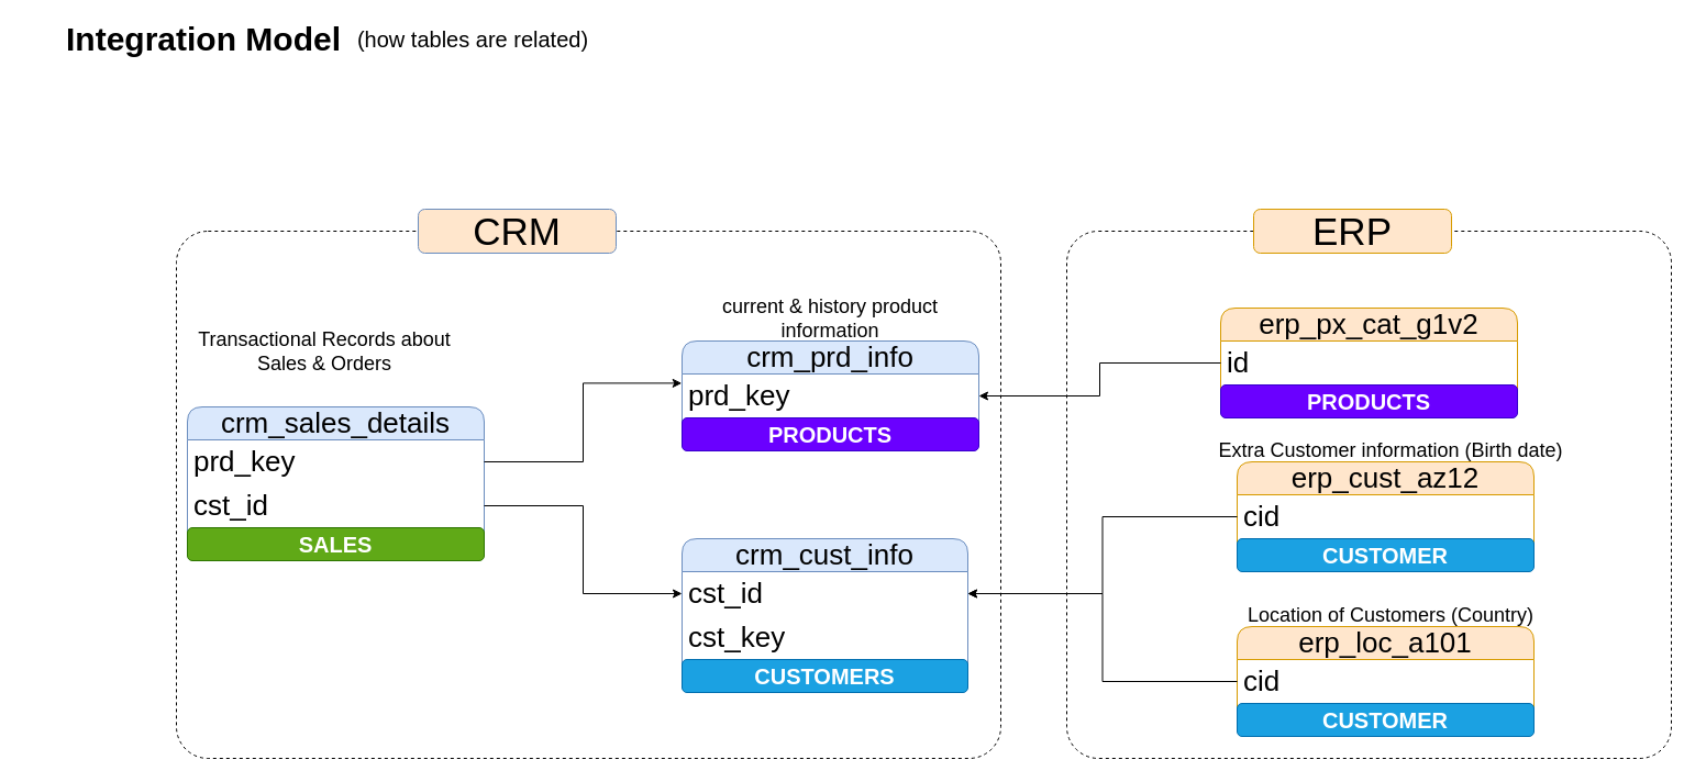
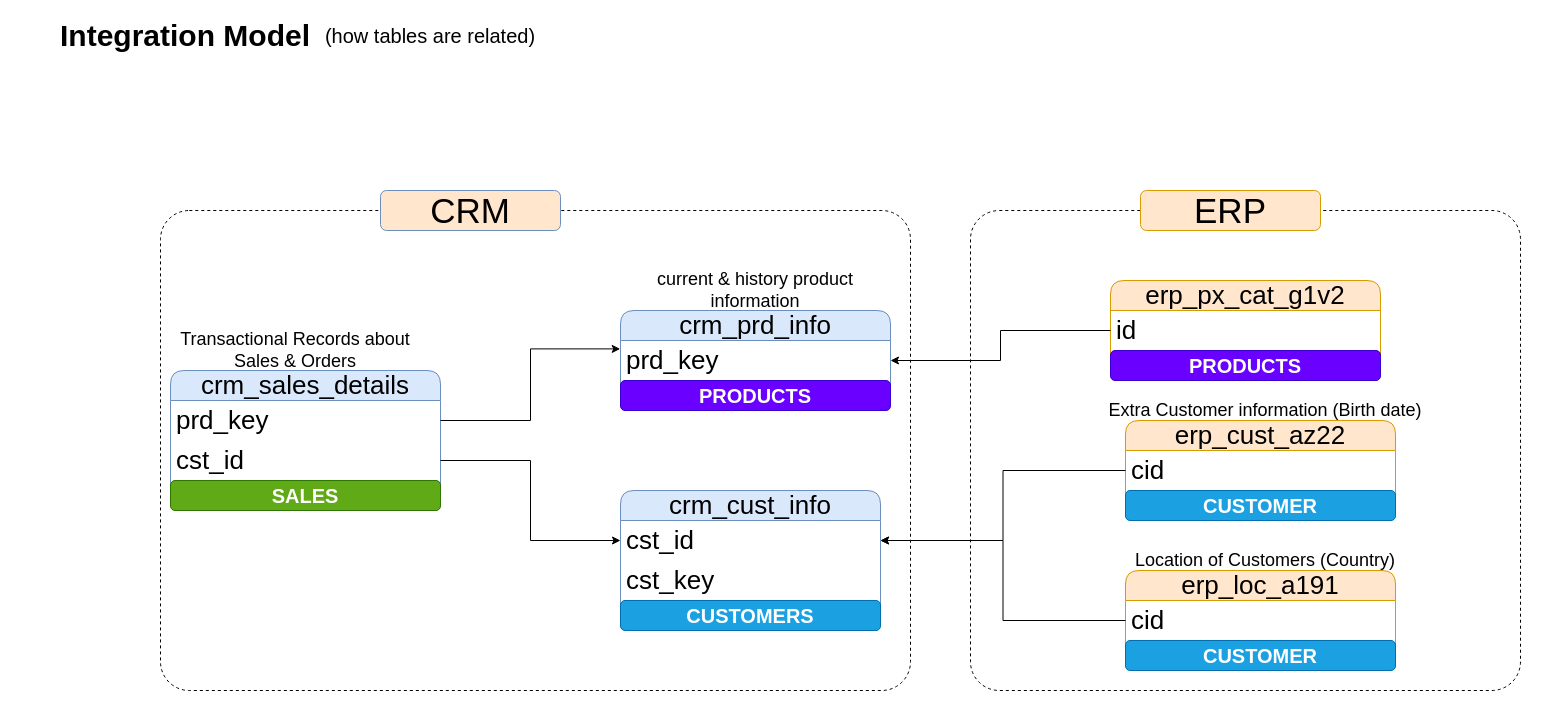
  <mxCell id="0" />
  <mxCell id="1" parent="0" />
  <mxCell id="2" value="&lt;b&gt;&lt;font style=&quot;font-size: 30px;&quot;&gt;Integration Model&lt;/font&gt;&lt;/b&gt;" style="text;html=1;align=center;verticalAlign=middle;whiteSpace=wrap;rounded=0;" parent="1" vertex="1"><mxGeometry x="20" y="20" width="330" height="30" as="geometry" /></mxCell>
  <mxCell id="3" value="&lt;font style=&quot;font-size: 20px;&quot;&gt;(how tables are related)&lt;/font&gt;" style="text;html=1;align=center;verticalAlign=middle;whiteSpace=wrap;rounded=0;" parent="1" vertex="1"><mxGeometry x="310" y="25" width="240" height="20" as="geometry" /></mxCell>
  <mxCell id="4" value="crm_cust_info" style="swimlane;fontStyle=0;childLayout=stackLayout;horizontal=1;startSize=30;horizontalStack=0;resizeParent=1;resizeParentMax=0;resizeLast=0;collapsible=1;marginBottom=0;whiteSpace=wrap;html=1;rounded=1;fillColor=#dae8fc;strokeColor=#6c8ebf;fontSize=26;" parent="1" vertex="1"><mxGeometry y="490" width="260" height="140" as="geometry" x="620" /></mxCell>
  <mxCell id="5" value="cst_id" style="text;strokeColor=none;fillColor=none;align=left;verticalAlign=middle;spacingLeft=4;spacingRight=4;overflow=hidden;points=[[0,0.5],[1,0.5]];portConstraint=eastwest;rotatable=0;whiteSpace=wrap;html=1;fontSize=26;" parent="4" vertex="1"><mxGeometry y="30" width="260" height="40" as="geometry" /></mxCell>
  <mxCell id="6" value="cst_key" style="text;strokeColor=none;fillColor=none;align=left;verticalAlign=middle;spacingLeft=4;spacingRight=4;overflow=hidden;points=[[0,0.5],[1,0.5]];portConstraint=eastwest;rotatable=0;whiteSpace=wrap;html=1;fontSize=26;" parent="4" vertex="1"><mxGeometry y="70" width="260" height="40" as="geometry" /></mxCell>
  <mxCell id="7" value="&lt;span style=&quot;font-size: 20px;&quot;&gt;&lt;b&gt;CUSTOMERS&lt;/b&gt;&lt;/span&gt;" style="text;html=1;strokeColor=#006EAF;fillColor=#1ba1e2;align=center;verticalAlign=middle;whiteSpace=wrap;overflow=hidden;rounded=1;fontColor=#ffffff;" vertex="1" parent="4"><mxGeometry y="110" width="260" height="30" as="geometry" /></mxCell>
  <mxCell id="8" value="crm_prd_info" style="swimlane;fontStyle=0;childLayout=stackLayout;horizontal=1;startSize=30;horizontalStack=0;resizeParent=1;resizeParentMax=0;resizeLast=0;collapsible=1;marginBottom=0;whiteSpace=wrap;html=1;rounded=1;fillColor=#dae8fc;strokeColor=#6c8ebf;fontSize=26;" parent="1" vertex="1"><mxGeometry y="310" width="270" height="100" as="geometry" x="620" /></mxCell>
  <mxCell id="9" value="prd_key" style="text;strokeColor=none;fillColor=none;align=left;verticalAlign=middle;spacingLeft=4;spacingRight=4;overflow=hidden;points=[[0,0.5],[1,0.5]];portConstraint=eastwest;rotatable=0;whiteSpace=wrap;html=1;fontSize=26;" parent="8" vertex="1"><mxGeometry y="30" width="270" height="40" as="geometry" /></mxCell>
  <mxCell id="10" value="&lt;span style=&quot;font-size: 20px;&quot;&gt;&lt;b&gt;PRODUCTS&lt;/b&gt;&lt;/span&gt;" style="text;html=1;strokeColor=#3700CC;fillColor=#6a00ff;align=center;verticalAlign=middle;whiteSpace=wrap;overflow=hidden;rounded=1;fontColor=#ffffff;" vertex="1" parent="8"><mxGeometry y="70" width="270" height="30" as="geometry" /></mxCell>
  <mxCell id="11" value="&lt;font style=&quot;font-size: 18px;&quot;&gt;current &amp;amp; history product information&lt;/font&gt;" style="text;html=1;align=center;verticalAlign=middle;whiteSpace=wrap;rounded=0;" parent="1" vertex="1"><mxGeometry x="640" y="280" width="230" height="20" as="geometry" /></mxCell>
  <mxCell id="12" value="crm_sales_details" style="swimlane;fontStyle=0;childLayout=stackLayout;horizontal=1;startSize=30;horizontalStack=0;resizeParent=1;resizeParentMax=0;resizeLast=0;collapsible=1;marginBottom=0;whiteSpace=wrap;html=1;rounded=1;fillColor=#dae8fc;strokeColor=#6c8ebf;fontSize=26;" parent="1" vertex="1"><mxGeometry x="170" y="370" width="270" height="140" as="geometry" /></mxCell>
  <mxCell id="13" value="prd_key" style="text;strokeColor=none;fillColor=none;align=left;verticalAlign=middle;spacingLeft=4;spacingRight=4;overflow=hidden;points=[[0,0.5],[1,0.5]];portConstraint=eastwest;rotatable=0;whiteSpace=wrap;html=1;fontSize=26;" parent="12" vertex="1"><mxGeometry y="30" width="270" height="40" as="geometry" /></mxCell>
  <mxCell id="14" value="cst_id" style="text;strokeColor=none;fillColor=none;align=left;verticalAlign=middle;spacingLeft=4;spacingRight=4;overflow=hidden;points=[[0,0.5],[1,0.5]];portConstraint=eastwest;rotatable=0;whiteSpace=wrap;html=1;fontSize=26;" parent="12" vertex="1"><mxGeometry y="70" width="270" height="40" as="geometry" /></mxCell>
  <mxCell id="15" value="&lt;span style=&quot;font-size: 20px;&quot;&gt;&lt;b&gt;SALES&lt;/b&gt;&lt;/span&gt;" style="text;html=1;strokeColor=#2D7600;fillColor=#60a917;align=center;verticalAlign=middle;whiteSpace=wrap;overflow=hidden;rounded=1;fontColor=#ffffff;" vertex="1" parent="12"><mxGeometry y="110" width="270" height="30" as="geometry" /></mxCell>
- <mxCell id="16" value="&lt;font style=&quot;font-size: 18px;&quot;&gt;Transactional Records about Sales &amp;amp; Orders&lt;/font&gt;" style="text;html=1;align=center;verticalAlign=middle;whiteSpace=wrap;rounded=0;" parent="1" vertex="1"><mxGeometry x="170" y="310" width="250" height="20" as="geometry" /></mxCell>
- <mxCell id="17" value="erp_cust_az12" style="swimlane;fontStyle=0;childLayout=stackLayout;horizontal=1;startSize=30;horizontalStack=0;resizeParent=1;resizeParentMax=0;resizeLast=0;collapsible=1;marginBottom=0;whiteSpace=wrap;html=1;rounded=1;fillColor=#ffe6cc;strokeColor=#d79b00;fontSize=26;" parent="1" vertex="1"><mxGeometry x="1125" y="420" width="270" height="100" as="geometry" /></mxCell>
+ <mxCell id="16" value="&lt;font style=&quot;font-size: 18px;&quot;&gt;Transactional Records about Sales &amp;amp; Orders&lt;/font&gt;" style="text;html=1;align=center;verticalAlign=middle;whiteSpace=wrap;rounded=0;" parent="1" vertex="1"><mxGeometry x="170" y="340" width="250" height="20" as="geometry" /></mxCell>
+ <mxCell id="17" value="erp_cust_az22" style="swimlane;fontStyle=0;childLayout=stackLayout;horizontal=1;startSize=30;horizontalStack=0;resizeParent=1;resizeParentMax=0;resizeLast=0;collapsible=1;marginBottom=0;whiteSpace=wrap;html=1;rounded=1;fillColor=#ffe6cc;strokeColor=#d79b00;fontSize=26;" parent="1" vertex="1"><mxGeometry x="1125" y="420" width="270" height="100" as="geometry" /></mxCell>
  <mxCell id="18" value="cid" style="text;align=left;verticalAlign=middle;spacingLeft=4;spacingRight=4;overflow=hidden;points=[[0,0.5],[1,0.5]];portConstraint=eastwest;rotatable=0;whiteSpace=wrap;html=1;fontSize=26;" parent="17" vertex="1"><mxGeometry y="30" width="270" height="40" as="geometry" /></mxCell>
  <mxCell id="19" value="&lt;span style=&quot;font-size: 20px;&quot;&gt;&lt;b&gt;CUSTOMER&lt;/b&gt;&lt;/span&gt;" style="text;html=1;strokeColor=#006EAF;fillColor=#1ba1e2;align=center;verticalAlign=middle;whiteSpace=wrap;overflow=hidden;rounded=1;fontColor=#ffffff;" vertex="1" parent="17"><mxGeometry y="70" width="270" height="30" as="geometry" /></mxCell>
  <mxCell id="20" value="&lt;span style=&quot;font-size: 18px;&quot;&gt;Extra Customer information (Birth date)&lt;/span&gt;" style="text;html=1;align=center;verticalAlign=middle;whiteSpace=wrap;rounded=0;" parent="1" vertex="1"><mxGeometry x="1105" y="400" width="320" height="20" as="geometry" /></mxCell>
  <mxCell id="21" style="edgeStyle=orthogonalEdgeStyle;rounded=0;orthogonalLoop=1;jettySize=auto;html=1;exitX=1;exitY=0.5;exitDx=0;exitDy=0;entryX=-0.001;entryY=0.21;entryDx=0;entryDy=0;entryPerimeter=0;" parent="1" source="13" target="9" edge="1"><mxGeometry relative="1" as="geometry" /></mxCell>
  <mxCell id="22" style="edgeStyle=orthogonalEdgeStyle;rounded=0;orthogonalLoop=1;jettySize=auto;html=1;exitX=1;exitY=0.5;exitDx=0;exitDy=0;entryX=0;entryY=0.5;entryDx=0;entryDy=0;" parent="1" source="14" target="5" edge="1"><mxGeometry relative="1" as="geometry" /></mxCell>
  <mxCell id="23" style="edgeStyle=orthogonalEdgeStyle;rounded=0;orthogonalLoop=1;jettySize=auto;html=1;exitX=0;exitY=0.5;exitDx=0;exitDy=0;entryX=1;entryY=0.5;entryDx=0;entryDy=0;" parent="1" source="18" target="5" edge="1"><mxGeometry relative="1" as="geometry" /></mxCell>
- <mxCell id="24" value="erp_loc_a101" style="swimlane;fontStyle=0;childLayout=stackLayout;horizontal=1;startSize=30;horizontalStack=0;resizeParent=1;resizeParentMax=0;resizeLast=0;collapsible=1;marginBottom=0;whiteSpace=wrap;html=1;rounded=1;fillColor=#ffe6cc;strokeColor=#d79b00;fontSize=26;movable=0;resizable=0;rotatable=0;deletable=0;editable=0;locked=1;connectable=0;" parent="1" vertex="1"><mxGeometry x="1125" y="570" width="270" height="100" as="geometry" /></mxCell>
+ <mxCell id="24" value="erp_loc_a191" style="swimlane;fontStyle=0;childLayout=stackLayout;horizontal=1;startSize=30;horizontalStack=0;resizeParent=1;resizeParentMax=0;resizeLast=0;collapsible=1;marginBottom=0;whiteSpace=wrap;html=1;rounded=1;fillColor=#ffe6cc;strokeColor=#d79b00;fontSize=26;movable=0;resizable=0;rotatable=0;deletable=0;editable=0;locked=1;connectable=0;" parent="1" vertex="1"><mxGeometry x="1125" y="570" width="270" height="100" as="geometry" /></mxCell>
  <mxCell id="25" value="cid" style="text;align=left;verticalAlign=middle;spacingLeft=4;spacingRight=4;overflow=hidden;points=[[0,0.5],[1,0.5]];portConstraint=eastwest;rotatable=0;whiteSpace=wrap;html=1;fontSize=26;movable=0;resizable=0;deletable=0;editable=0;locked=1;connectable=0;" parent="24" vertex="1"><mxGeometry y="30" width="270" height="40" as="geometry" /></mxCell>
  <mxCell id="26" value="&lt;span style=&quot;font-size: 20px;&quot;&gt;&lt;b&gt;CUSTOMER&lt;/b&gt;&lt;/span&gt;" style="text;html=1;strokeColor=#006EAF;fillColor=#1ba1e2;align=center;verticalAlign=middle;whiteSpace=wrap;overflow=hidden;rounded=1;fontColor=#ffffff;movable=0;resizable=0;rotatable=0;deletable=0;editable=0;locked=1;connectable=0;" vertex="1" parent="24"><mxGeometry y="70" width="270" height="30" as="geometry" /></mxCell>
  <mxCell id="27" value="&lt;span style=&quot;font-size: 18px;&quot;&gt;Location of Customers (Country)&lt;/span&gt;" style="text;html=1;align=center;verticalAlign=middle;whiteSpace=wrap;rounded=0;movable=0;resizable=0;rotatable=0;deletable=0;editable=0;locked=1;connectable=0;" parent="1" vertex="1"><mxGeometry x="1125" y="550" width="280" height="20" as="geometry" /></mxCell>
  <mxCell id="28" style="edgeStyle=orthogonalEdgeStyle;rounded=0;orthogonalLoop=1;jettySize=auto;html=1;exitX=0;exitY=0.5;exitDx=0;exitDy=0;entryX=1;entryY=0.5;entryDx=0;entryDy=0;" parent="1" source="25" target="5" edge="1"><mxGeometry relative="1" as="geometry" /></mxCell>
  <mxCell id="29" value="&lt;div&gt;erp_px_cat_g1v2&lt;/div&gt;" style="swimlane;fontStyle=0;childLayout=stackLayout;horizontal=1;startSize=30;horizontalStack=0;resizeParent=1;resizeParentMax=0;resizeLast=0;collapsible=1;marginBottom=0;whiteSpace=wrap;html=1;rounded=1;fillColor=#ffe6cc;strokeColor=#d79b00;fontSize=26;" parent="1" vertex="1"><mxGeometry x="1110" y="280" width="270" height="100" as="geometry" /></mxCell>
  <mxCell id="30" value="id" style="text;align=left;verticalAlign=middle;spacingLeft=4;spacingRight=4;overflow=hidden;points=[[0,0.5],[1,0.5]];portConstraint=eastwest;rotatable=0;whiteSpace=wrap;html=1;fontSize=26;" parent="29" vertex="1"><mxGeometry y="30" width="270" height="40" as="geometry" /></mxCell>
  <mxCell id="31" value="&lt;span style=&quot;font-size: 20px;&quot;&gt;&lt;b&gt;PRODUCTS&lt;/b&gt;&lt;/span&gt;" style="text;html=1;strokeColor=#3700CC;fillColor=#6a00ff;align=center;verticalAlign=middle;whiteSpace=wrap;overflow=hidden;rounded=1;fontColor=#ffffff;" vertex="1" parent="29"><mxGeometry y="70" width="270" height="30" as="geometry" /></mxCell>
  <mxCell id="32" style="edgeStyle=orthogonalEdgeStyle;rounded=0;orthogonalLoop=1;jettySize=auto;html=1;exitX=0;exitY=0.5;exitDx=0;exitDy=0;entryX=1;entryY=0.5;entryDx=0;entryDy=0;" parent="1" source="30" target="9" edge="1"><mxGeometry relative="1" as="geometry" /></mxCell>
  <mxCell id="33" value="" style="rounded=1;whiteSpace=wrap;html=1;arcSize=6;fillColor=none;dashed=1;" parent="1" vertex="1"><mxGeometry x="160" y="210" width="750" height="480" as="geometry" /></mxCell>
  <mxCell id="34" value="&lt;font style=&quot;font-size: 35px;&quot;&gt;CRM&lt;/font&gt;" style="rounded=1;whiteSpace=wrap;html=1;fillColor=#ffe6cc;strokeColor=#6c8ebf;" parent="1" vertex="1"><mxGeometry x="380" y="190" width="180" height="40" as="geometry" /></mxCell>
  <mxCell id="35" value="" style="rounded=1;whiteSpace=wrap;html=1;arcSize=6;fillColor=none;dashed=1;" parent="1" vertex="1"><mxGeometry x="970" y="210" width="550" height="480" as="geometry" /></mxCell>
  <mxCell id="36" value="&lt;span style=&quot;font-size: 35px;&quot;&gt;ERP&lt;/span&gt;" style="rounded=1;whiteSpace=wrap;html=1;fillColor=#ffe6cc;strokeColor=#d79b00;" parent="1" vertex="1"><mxGeometry x="1140" y="190" width="180" height="40" as="geometry" /></mxCell>
